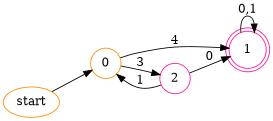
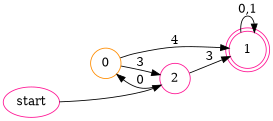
  digraph {
    rankdir=LR
    node [color=darkorange shape=circle]
-   start [shape=""]
+   start [color=deeppink shape=""]
    0
    1 [color=deeppink shape=doublecircle]
    2 [color=deeppink]
-   start -> 0
+   start -> 2
    0 -> 1 [label=4]
    0 -> 2 [label=3]
    1 -> 1 [label="0,1"]
-   2 -> 0 [label=1]
-   2 -> 1 [label=0]
+   2 -> 0 [label=0]
+   2 -> 1 [label=3]
  }
